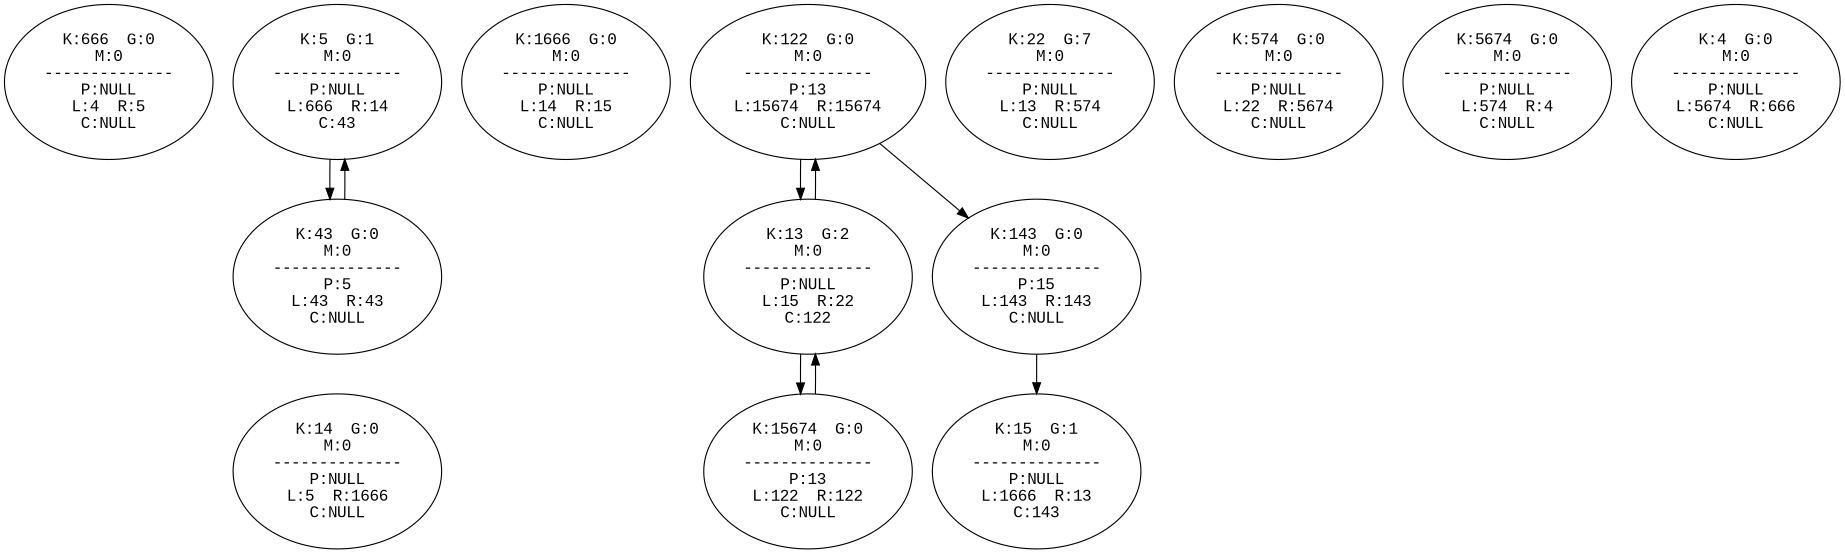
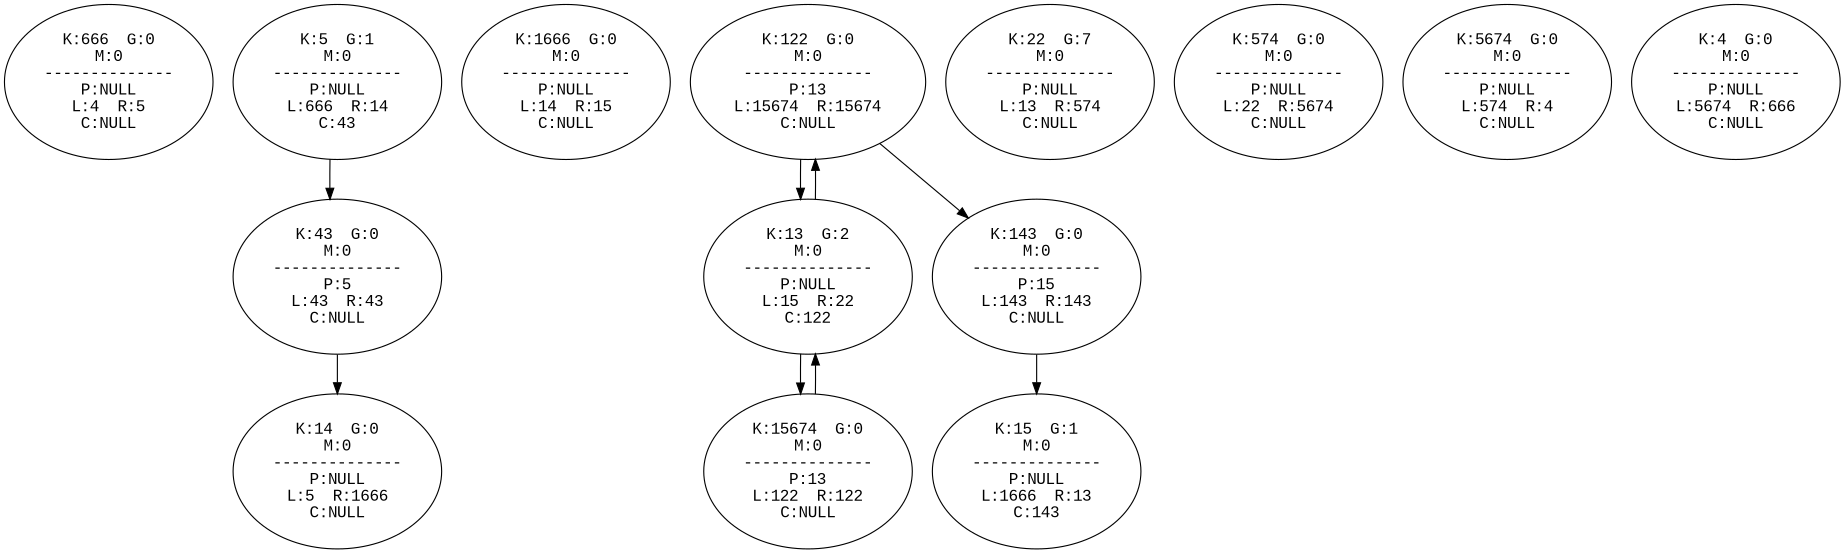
  digraph {
    fontname="Liberation Mono"
    node [fontname="Liberation Mono"]
    edge [fontname="Liberation Mono"]
    n1 [label="K:666  G:0\nM:0\n--------------\nP:NULL\nL:4  R:5\nC:NULL"]
    n2 [label="K:5  G:1\nM:0\n--------------\nP:NULL\nL:666  R:14\nC:43"]
    n3 [label="K:43  G:0\nM:0\n--------------\nP:5\nL:43  R:43\nC:NULL"]
    n4 [label="K:14  G:0\nM:0\n--------------\nP:NULL\nL:5  R:1666\nC:NULL"]
    n5 [label="K:1666  G:0\nM:0\n--------------\nP:NULL\nL:14  R:15\nC:NULL"]
    n6 [label="K:15  G:1\nM:0\n--------------\nP:NULL\nL:1666  R:13\nC:143"]
    n7 [label="K:143  G:0\nM:0\n--------------\nP:15\nL:143  R:143\nC:NULL"]
    n8 [label="K:13  G:2\nM:0\n--------------\nP:NULL\nL:15  R:22\nC:122"]
    n9 [label="K:122  G:0\nM:0\n--------------\nP:13\nL:15674  R:15674\nC:NULL"]
    n10 [label="K:15674  G:0\nM:0\n--------------\nP:13\nL:122  R:122\nC:NULL"]
    n11 [label="K:22  G:7\nM:0\n--------------\nP:NULL\nL:13  R:574\nC:NULL"]
    n12 [label="K:574  G:0\nM:0\n--------------\nP:NULL\nL:22  R:5674\nC:NULL"]
    n13 [label="K:5674  G:0\nM:0\n--------------\nP:NULL\nL:574  R:4\nC:NULL"]
    n14 [label="K:4  G:0\nM:0\n--------------\nP:NULL\nL:5674  R:666\nC:NULL"]
    n2 -> n3
-   n3 -> n2
+   n3 -> n4
    n7 -> n6
    n8 -> n9
    n8 -> n10
    n9 -> n7
    n9 -> n8
    n10 -> n8
  }
